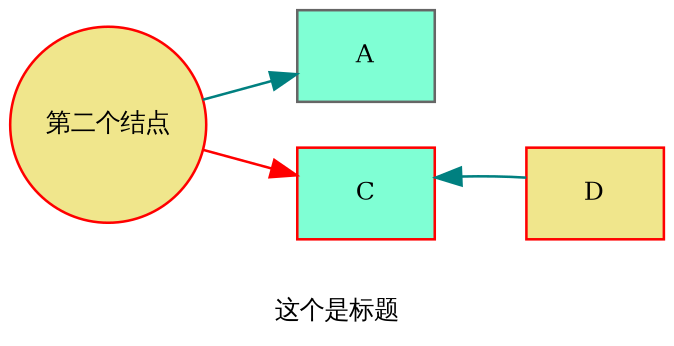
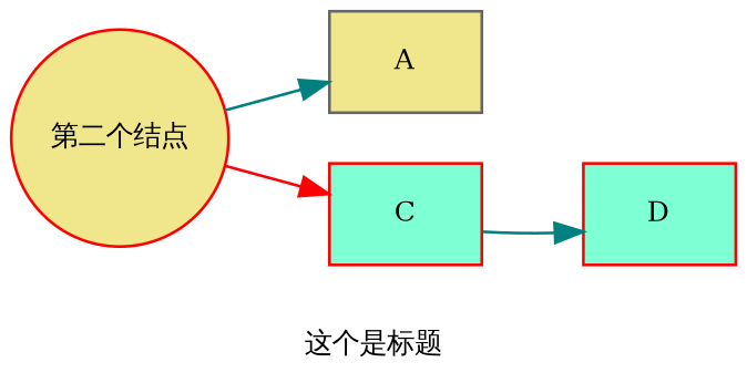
  digraph {
    fontsize=10
    label="这个是标题"
    rankdir=LR
    node [color=red fillcolor=khaki fontsize=10 shape=box style=filled]
    edge [color=teal]
    n1 [label="第二个结点" shape=circle style="solid,filled"]
-   A [color=gray40 fillcolor=aquamarine]
+   A [color=gray40]
    C [fillcolor=aquamarine]
-   D
+   D [fillcolor=aquamarine]
    n1 -> A
    n1 -> C [color=red]
-   D -> C
+   C -> D
  }
